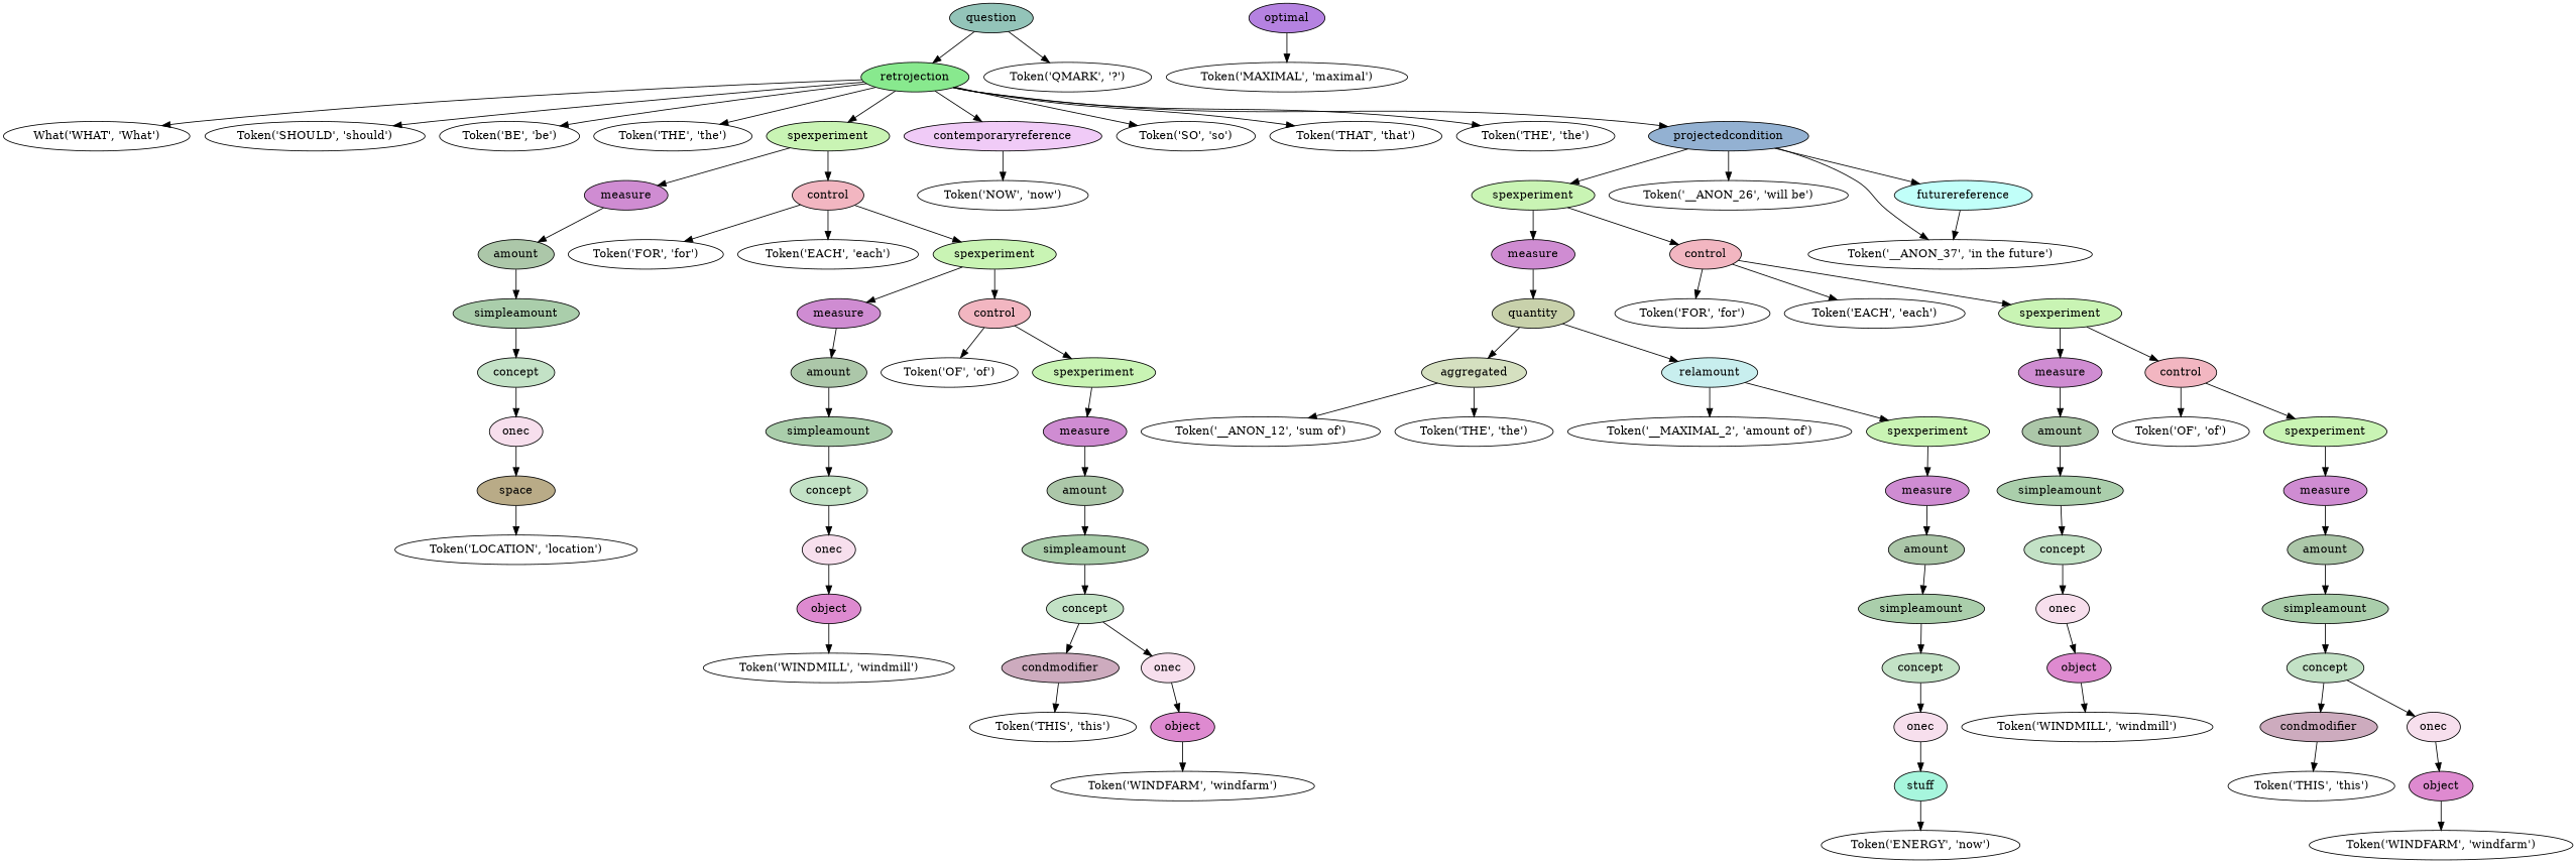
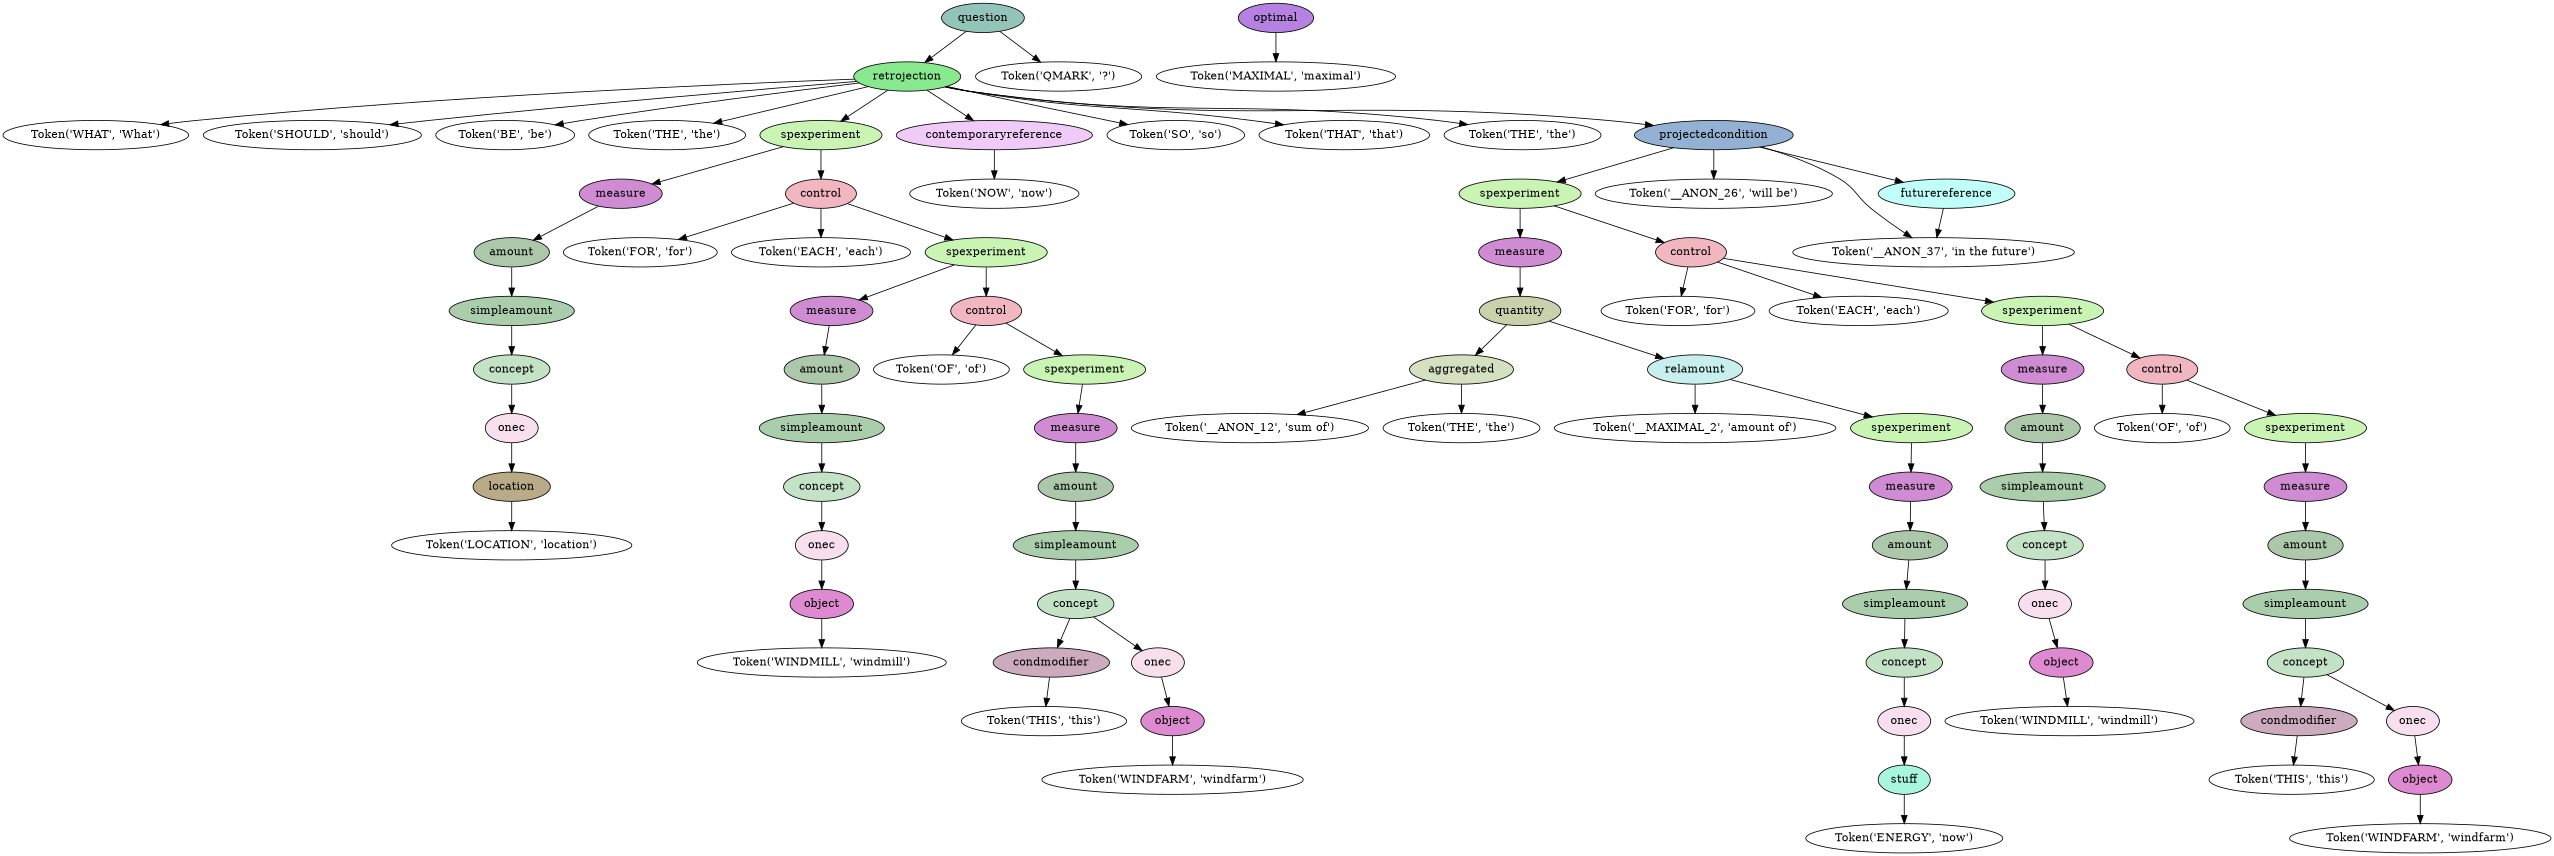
  digraph {
    rankdir=TB
    node [style=filled]
-   n1 [label="What('WHAT', 'What')" style=""]
+   n1 [label="Token('WHAT', 'What')" style=""]
    n2 [label="Token('SHOULD', 'should')" style=""]
    n3 [label="Token('BE', 'be')" style=""]
    n4 [label="Token('THE', 'the')" style=""]
    n5 [label="Token('LOCATION', 'location')" style=""]
-   n6 [fillcolor="#b9ab87" label=space]
+   n6 [fillcolor="#b9ab87" label=location]
    n7 [fillcolor="#f7dfed" label=onec]
    n8 [fillcolor="#c3e2c6" label=concept]
    n9 [fillcolor="#aaceab" label=simpleamount]
    n10 [fillcolor="#acc7a9" label=amount]
    n11 [fillcolor="#cf8cd2" label=measure]
    n12 [label="Token('FOR', 'for')" style=""]
    n13 [label="Token('EACH', 'each')" style=""]
    n14 [label="Token('WINDMILL', 'windmill')" style=""]
    n15 [fillcolor="#de8ad0" label=object]
    n16 [fillcolor="#f7dfed" label=onec]
    n17 [fillcolor="#c3e2c6" label=concept]
    n18 [fillcolor="#aaceab" label=simpleamount]
    n19 [fillcolor="#acc7a9" label=amount]
    n20 [fillcolor="#cf8cd2" label=measure]
    n21 [label="Token('OF', 'of')" style=""]
    n22 [label="Token('THIS', 'this')" style=""]
    n23 [fillcolor="#cdabbe" label=condmodifier]
    n24 [label="Token('WINDFARM', 'windfarm')" style=""]
    n25 [fillcolor="#de8ad0" label=object]
    n26 [fillcolor="#f7dfed" label=onec]
    n27 [fillcolor="#c3e2c6" label=concept]
    n28 [fillcolor="#aaceab" label=simpleamount]
    n29 [fillcolor="#acc7a9" label=amount]
    n30 [fillcolor="#cf8cd2" label=measure]
    n31 [fillcolor="#c9f4b4" label=spexperiment]
    n32 [fillcolor="#f2b6c1" label=control]
    n33 [fillcolor="#c9f4b4" label=spexperiment]
    n34 [fillcolor="#f2b6c1" label=control]
    n35 [fillcolor="#c9f4b4" label=spexperiment]
    n36 [label="Token('NOW', 'now')" style=""]
    n37 [fillcolor="#f0cbf7" label=contemporaryreference]
    n38 [label="Token('SO', 'so')" style=""]
    n39 [label="Token('THAT', 'that')" style=""]
    n40 [label="Token('THE', 'the')" style=""]
    n41 [label="Token('__ANON_12', 'sum of')" style=""]
    n42 [label="Token('THE', 'the')" style=""]
    n43 [fillcolor="#d5e0c0" label=aggregated]
    n44 [label="Token('__MAXIMAL_2', 'amount of')" style=""]
    n45 [label="Token('ENERGY', 'now')" style=""]
    n46 [fillcolor="#a7f6dd" label=stuff]
    n47 [fillcolor="#f7dfed" label=onec]
    n48 [fillcolor="#c3e2c6" label=concept]
    n49 [fillcolor="#aaceab" label=simpleamount]
    n50 [fillcolor="#acc7a9" label=amount]
    n51 [fillcolor="#cf8cd2" label=measure]
    n52 [fillcolor="#c9f4b4" label=spexperiment]
    n53 [fillcolor="#c8eeee" label=relamount]
    n54 [fillcolor="#c8d1ab" label=quantity]
    n55 [fillcolor="#cf8cd2" label=measure]
    n56 [label="Token('FOR', 'for')" style=""]
    n57 [label="Token('EACH', 'each')" style=""]
    n58 [label="Token('WINDMILL', 'windmill')" style=""]
    n59 [fillcolor="#de8ad0" label=object]
    n60 [fillcolor="#f7dfed" label=onec]
    n61 [fillcolor="#c3e2c6" label=concept]
    n62 [fillcolor="#aaceab" label=simpleamount]
    n63 [fillcolor="#acc7a9" label=amount]
    n64 [fillcolor="#cf8cd2" label=measure]
    n65 [label="Token('OF', 'of')" style=""]
    n66 [label="Token('THIS', 'this')" style=""]
    n67 [fillcolor="#cdabbe" label=condmodifier]
    n68 [label="Token('WINDFARM', 'windfarm')" style=""]
    n69 [fillcolor="#de8ad0" label=object]
    n70 [fillcolor="#f7dfed" label=onec]
    n71 [fillcolor="#c3e2c6" label=concept]
    n72 [fillcolor="#aaceab" label=simpleamount]
    n73 [fillcolor="#acc7a9" label=amount]
    n74 [fillcolor="#cf8cd2" label=measure]
    n75 [fillcolor="#c9f4b4" label=spexperiment]
    n76 [fillcolor="#f2b6c1" label=control]
    n77 [fillcolor="#c9f4b4" label=spexperiment]
    n78 [fillcolor="#f2b6c1" label=control]
    n79 [fillcolor="#c9f4b4" label=spexperiment]
    n80 [label="Token('__ANON_26', 'will be')" style=""]
    n81 [label="Token('MAXIMAL', 'maximal')" style=""]
    n82 [fillcolor="#b582e1" label=optimal]
    n83 [label="Token('__ANON_37', 'in the future')" style=""]
    n84 [fillcolor="#c1fff9" label=futurereference]
    n85 [fillcolor="#93b1d2" label=projectedcondition]
    n86 [fillcolor="#88e98e" label=retrojection]
    n87 [label="Token('QMARK', '?')" style=""]
    n88 [fillcolor="#93c4b9" label=question]
    n6 -> n5
    n7 -> n6
    n8 -> n7
    n9 -> n8
    n10 -> n9
    n11 -> n10
    n15 -> n14
    n16 -> n15
    n17 -> n16
    n18 -> n17
    n19 -> n18
    n20 -> n19
    n23 -> n22
    n25 -> n24
    n26 -> n25
    n27 -> n23
    n27 -> n26
    n28 -> n27
    n29 -> n28
    n30 -> n29
    n31 -> n30
    n32 -> n21
    n32 -> n31
    n33 -> n20
    n33 -> n32
    n34 -> n12
    n34 -> n13
    n34 -> n33
    n35 -> n11
    n35 -> n34
    n37 -> n36
    n43 -> n41
    n43 -> n42
    n46 -> n45
    n47 -> n46
    n48 -> n47
    n49 -> n48
    n50 -> n49
    n51 -> n50
    n52 -> n51
    n53 -> n44
    n53 -> n52
    n54 -> n43
    n54 -> n53
    n55 -> n54
    n59 -> n58
    n60 -> n59
    n61 -> n60
    n62 -> n61
    n63 -> n62
    n64 -> n63
    n67 -> n66
    n69 -> n68
    n70 -> n69
    n71 -> n67
    n71 -> n70
    n72 -> n71
    n73 -> n72
    n74 -> n73
    n75 -> n74
    n76 -> n65
    n76 -> n75
    n77 -> n64
    n77 -> n76
    n78 -> n56
    n78 -> n57
    n78 -> n77
    n79 -> n55
    n79 -> n78
    n82 -> n81
    n84 -> n83
    n85 -> n79
    n85 -> n80
    n85 -> n83
    n85 -> n84
    n86 -> n1
    n86 -> n2
    n86 -> n3
    n86 -> n4
    n86 -> n35
    n86 -> n37
    n86 -> n38
    n86 -> n39
    n86 -> n40
    n86 -> n85
    n88 -> n86
    n88 -> n87
  }
